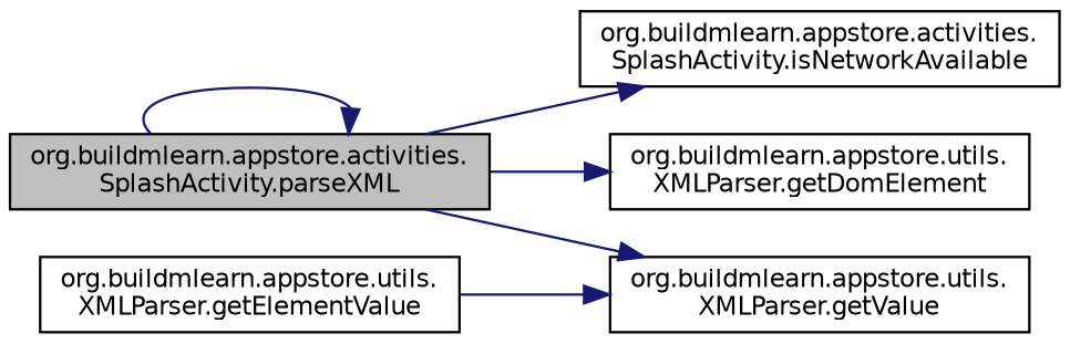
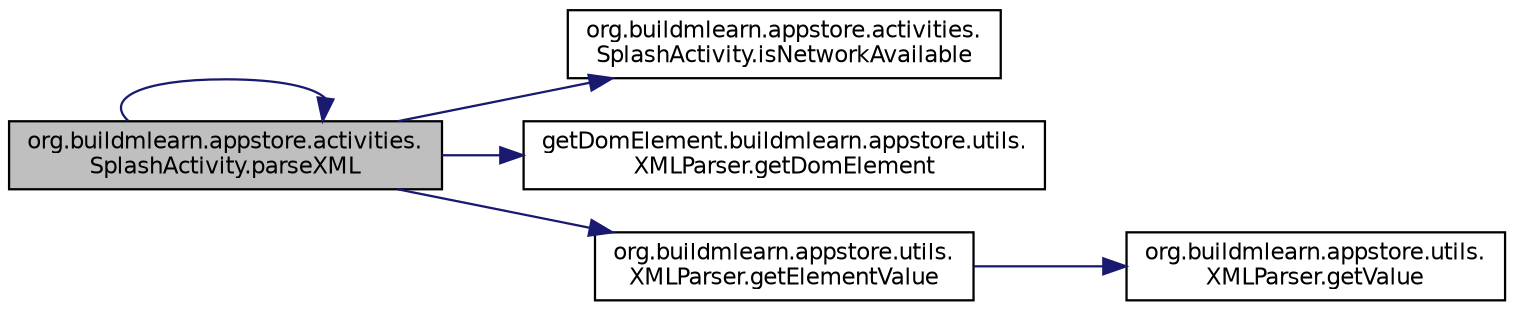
  digraph {
    rankdir=LR
    node [color=black fontname=Helvetica fontsize=10 shape=record]
    edge [color=midnightblue fontname=Helvetica fontsize=10 labelfontname=Helvetica labelfontsize=10 style=solid]
    n1 [fillcolor=grey75 fontcolor=black height=0.2 label="org.buildmlearn.appstore.activities.\lSplashActivity.parseXML" style=filled width=0.4]
    n2 [height=0.2 label="org.buildmlearn.appstore.activities.\lSplashActivity.isNetworkAvailable" width=0.4]
-   n3 [height=0.2 label="org.buildmlearn.appstore.utils.\lXMLParser.getDomElement" width=0.4]
+   n3 [height=0.2 label="getDomElement.buildmlearn.appstore.utils.\lXMLParser.getDomElement" width=0.4]
    n4 [height=0.2 label="org.buildmlearn.appstore.utils.\lXMLParser.getValue" width=0.4]
    n5 [height=0.2 label="org.buildmlearn.appstore.utils.\lXMLParser.getElementValue" width=0.4]
    n1 -> n1
    n1 -> n2
    n1 -> n3
-   n1 -> n4
+   n1 -> n5
    n5 -> n4
  }
